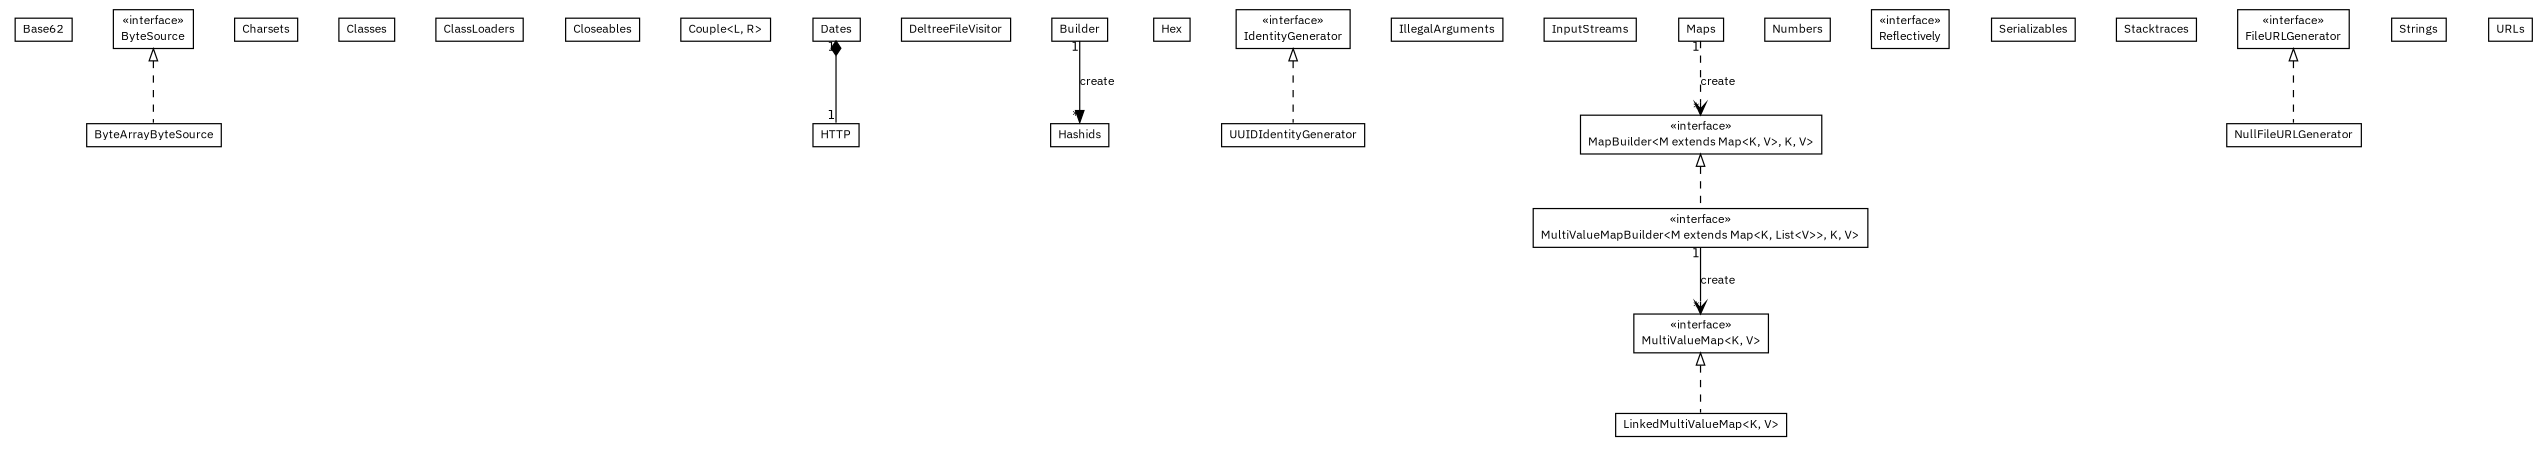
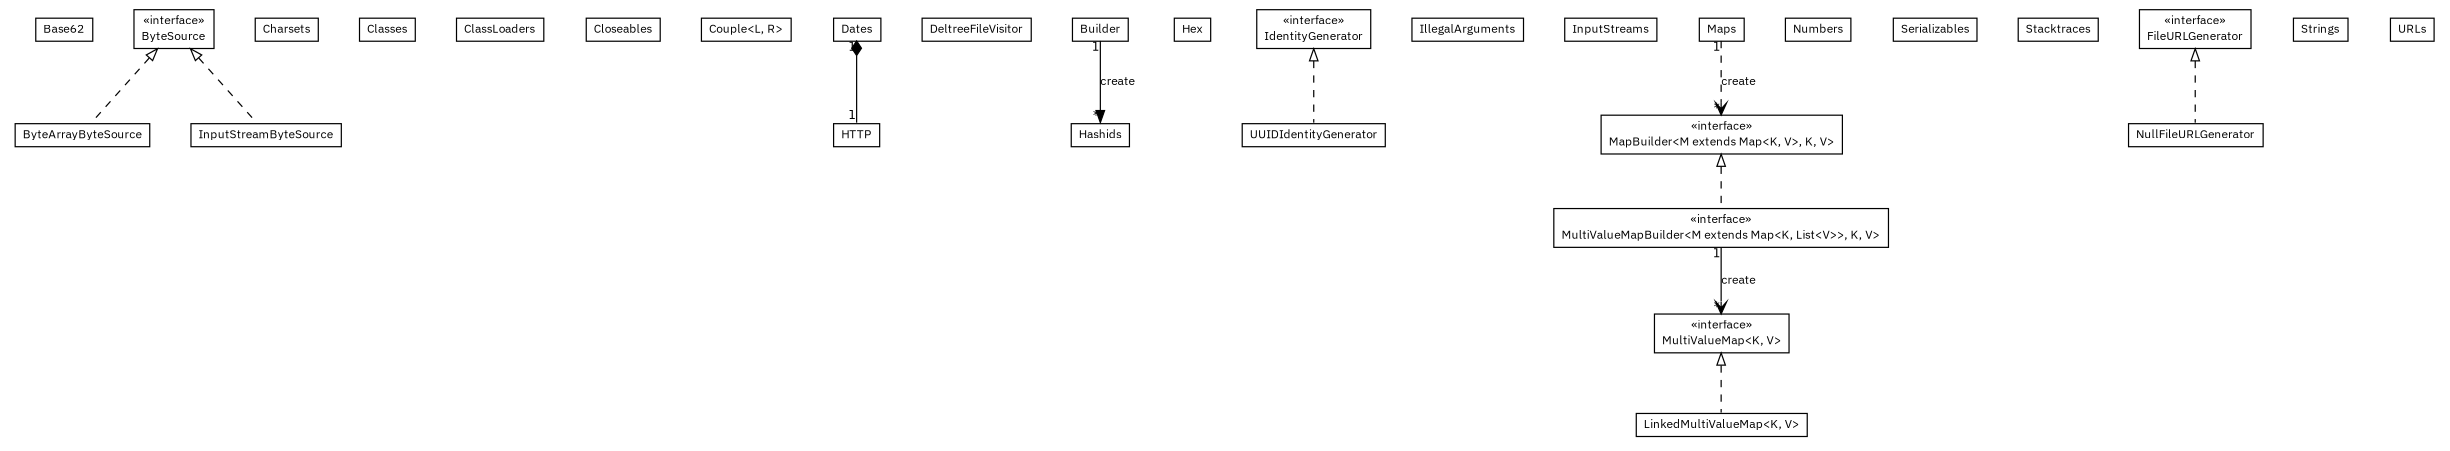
  digraph {
    fontname="IBM Plex Sans"
    nodesep=0.25
    ranksep=0.5
    node [fontcolor=black fontname="IBM Plex Sans" fontsize=10.0 shape=plaintext]
    edge [arrowtail=empty dir=back fontname="IBM Plex Sans" fontsize=10 headport=p labelfontname=Helvetica labelfontsize=10 style=dashed tailport=p]
    n1 [label=<<table title="org.qiweb.util.Base62" border="0" cellborder="1" cellspacing="0" cellpadding="2" port="p" href="./Base62.html"> 		<tr><td><table border="0" cellspacing="0" cellpadding="1"> <tr><td align="center" balign="center"> Base62 </td></tr> 		</table></td></tr> 		</table>>]
    n2 [label=<<table title="org.qiweb.util.ByteArrayByteSource" border="0" cellborder="1" cellspacing="0" cellpadding="2" port="p" href="./ByteArrayByteSource.html"> 		<tr><td><table border="0" cellspacing="0" cellpadding="1"> <tr><td align="center" balign="center"> ByteArrayByteSource </td></tr> 		</table></td></tr> 		</table>>]
    n3 [label=<<table title="org.qiweb.util.ByteSource" border="0" cellborder="1" cellspacing="0" cellpadding="2" port="p" href="./ByteSource.html"> 		<tr><td><table border="0" cellspacing="0" cellpadding="1"> <tr><td align="center" balign="center"> &#171;interface&#187; </td></tr> <tr><td align="center" balign="center"> ByteSource </td></tr> 		</table></td></tr> 		</table>>]
+   n4 [label=<<table title="org.qiweb.util.InputStreamByteSource" border="0" cellborder="1" cellspacing="0" cellpadding="2" port="p" href="./InputStreamByteSource.html"> 		<tr><td><table border="0" cellspacing="0" cellpadding="1"> <tr><td align="center" balign="center"> InputStreamByteSource </td></tr> 		</table></td></tr> 		</table>>]
    n5 [label=<<table title="org.qiweb.util.Charsets" border="0" cellborder="1" cellspacing="0" cellpadding="2" port="p" href="./Charsets.html"> 		<tr><td><table border="0" cellspacing="0" cellpadding="1"> <tr><td align="center" balign="center"> Charsets </td></tr> 		</table></td></tr> 		</table>>]
    n6 [label=<<table title="org.qiweb.util.Classes" border="0" cellborder="1" cellspacing="0" cellpadding="2" port="p" href="./Classes.html"> 		<tr><td><table border="0" cellspacing="0" cellpadding="1"> <tr><td align="center" balign="center"> Classes </td></tr> 		</table></td></tr> 		</table>>]
    n7 [label=<<table title="org.qiweb.util.ClassLoaders" border="0" cellborder="1" cellspacing="0" cellpadding="2" port="p" href="./ClassLoaders.html"> 		<tr><td><table border="0" cellspacing="0" cellpadding="1"> <tr><td align="center" balign="center"> ClassLoaders </td></tr> 		</table></td></tr> 		</table>>]
    n8 [label=<<table title="org.qiweb.util.Closeables" border="0" cellborder="1" cellspacing="0" cellpadding="2" port="p" href="./Closeables.html"> 		<tr><td><table border="0" cellspacing="0" cellpadding="1"> <tr><td align="center" balign="center"> Closeables </td></tr> 		</table></td></tr> 		</table>>]
    n9 [label=<<table title="org.qiweb.util.Couple" border="0" cellborder="1" cellspacing="0" cellpadding="2" port="p" href="./Couple.html"> 		<tr><td><table border="0" cellspacing="0" cellpadding="1"> <tr><td align="center" balign="center"> Couple&lt;L, R&gt; </td></tr> 		</table></td></tr> 		</table>>]
    n10 [label=<<table title="org.qiweb.util.Dates" border="0" cellborder="1" cellspacing="0" cellpadding="2" port="p" href="./Dates.html"> 		<tr><td><table border="0" cellspacing="0" cellpadding="1"> <tr><td align="center" balign="center"> Dates </td></tr> 		</table></td></tr> 		</table>>]
    n11 [label=<<table title="org.qiweb.util.Dates.HTTP" border="0" cellborder="1" cellspacing="0" cellpadding="2" port="p" href="./Dates.HTTP.html"> 		<tr><td><table border="0" cellspacing="0" cellpadding="1"> <tr><td align="center" balign="center"> HTTP </td></tr> 		</table></td></tr> 		</table>>]
    n12 [label=<<table title="org.qiweb.util.DeltreeFileVisitor" border="0" cellborder="1" cellspacing="0" cellpadding="2" port="p" href="./DeltreeFileVisitor.html"> 		<tr><td><table border="0" cellspacing="0" cellpadding="1"> <tr><td align="center" balign="center"> DeltreeFileVisitor </td></tr> 		</table></td></tr> 		</table>>]
    n13 [label=<<table title="org.qiweb.util.Hashids" border="0" cellborder="1" cellspacing="0" cellpadding="2" port="p" href="./Hashids.html"> 		<tr><td><table border="0" cellspacing="0" cellpadding="1"> <tr><td align="center" balign="center"> Hashids </td></tr> 		</table></td></tr> 		</table>>]
    n14 [label=<<table title="org.qiweb.util.Hashids.Builder" border="0" cellborder="1" cellspacing="0" cellpadding="2" port="p" href="./Hashids.Builder.html"> 		<tr><td><table border="0" cellspacing="0" cellpadding="1"> <tr><td align="center" balign="center"> Builder </td></tr> 		</table></td></tr> 		</table>>]
    n15 [label=<<table title="org.qiweb.util.Hex" border="0" cellborder="1" cellspacing="0" cellpadding="2" port="p" href="./Hex.html"> 		<tr><td><table border="0" cellspacing="0" cellpadding="1"> <tr><td align="center" balign="center"> Hex </td></tr> 		</table></td></tr> 		</table>>]
    n16 [label=<<table title="org.qiweb.util.IdentityGenerator" border="0" cellborder="1" cellspacing="0" cellpadding="2" port="p" href="./IdentityGenerator.html"> 		<tr><td><table border="0" cellspacing="0" cellpadding="1"> <tr><td align="center" balign="center"> &#171;interface&#187; </td></tr> <tr><td align="center" balign="center"> IdentityGenerator </td></tr> 		</table></td></tr> 		</table>>]
    n17 [label=<<table title="org.qiweb.util.UUIDIdentityGenerator" border="0" cellborder="1" cellspacing="0" cellpadding="2" port="p" href="./UUIDIdentityGenerator.html"> 		<tr><td><table border="0" cellspacing="0" cellpadding="1"> <tr><td align="center" balign="center"> UUIDIdentityGenerator </td></tr> 		</table></td></tr> 		</table>>]
    n18 [label=<<table title="org.qiweb.util.IllegalArguments" border="0" cellborder="1" cellspacing="0" cellpadding="2" port="p" href="./IllegalArguments.html"> 		<tr><td><table border="0" cellspacing="0" cellpadding="1"> <tr><td align="center" balign="center"> IllegalArguments </td></tr> 		</table></td></tr> 		</table>>]
    n19 [label=<<table title="org.qiweb.util.InputStreams" border="0" cellborder="1" cellspacing="0" cellpadding="2" port="p" href="./InputStreams.html"> 		<tr><td><table border="0" cellspacing="0" cellpadding="1"> <tr><td align="center" balign="center"> InputStreams </td></tr> 		</table></td></tr> 		</table>>]
    n20 [label=<<table title="org.qiweb.util.LinkedMultiValueMap" border="0" cellborder="1" cellspacing="0" cellpadding="2" port="p" href="./LinkedMultiValueMap.html"> 		<tr><td><table border="0" cellspacing="0" cellpadding="1"> <tr><td align="center" balign="center"> LinkedMultiValueMap&lt;K, V&gt; </td></tr> 		</table></td></tr> 		</table>>]
    n21 [label=<<table title="org.qiweb.util.Maps" border="0" cellborder="1" cellspacing="0" cellpadding="2" port="p" href="./Maps.html"> 		<tr><td><table border="0" cellspacing="0" cellpadding="1"> <tr><td align="center" balign="center"> Maps </td></tr> 		</table></td></tr> 		</table>>]
    n22 [label=<<table title="org.qiweb.util.Maps.MapBuilder" border="0" cellborder="1" cellspacing="0" cellpadding="2" port="p" href="./Maps.MapBuilder.html"> 		<tr><td><table border="0" cellspacing="0" cellpadding="1"> <tr><td align="center" balign="center"> &#171;interface&#187; </td></tr> <tr><td align="center" balign="center"> MapBuilder&lt;M extends Map&lt;K, V&gt;, K, V&gt; </td></tr> 		</table></td></tr> 		</table>>]
    n23 [label=<<table title="org.qiweb.util.Maps.MultiValueMapBuilder" border="0" cellborder="1" cellspacing="0" cellpadding="2" port="p" href="./Maps.MultiValueMapBuilder.html"> 		<tr><td><table border="0" cellspacing="0" cellpadding="1"> <tr><td align="center" balign="center"> &#171;interface&#187; </td></tr> <tr><td align="center" balign="center"> MultiValueMapBuilder&lt;M extends Map&lt;K, List&lt;V&gt;&gt;, K, V&gt; </td></tr> 		</table></td></tr> 		</table>>]
    n24 [label=<<table title="org.qiweb.util.MultiValueMap" border="0" cellborder="1" cellspacing="0" cellpadding="2" port="p" href="./MultiValueMap.html"> 		<tr><td><table border="0" cellspacing="0" cellpadding="1"> <tr><td align="center" balign="center"> &#171;interface&#187; </td></tr> <tr><td align="center" balign="center"> MultiValueMap&lt;K, V&gt; </td></tr> 		</table></td></tr> 		</table>>]
    n25 [label=<<table title="org.qiweb.util.Numbers" border="0" cellborder="1" cellspacing="0" cellpadding="2" port="p" href="./Numbers.html"> 		<tr><td><table border="0" cellspacing="0" cellpadding="1"> <tr><td align="center" balign="center"> Numbers </td></tr> 		</table></td></tr> 		</table>>]
-   n26 [label=<<table title="org.qiweb.util.Reflectively" border="0" cellborder="1" cellspacing="0" cellpadding="2" port="p" href="./Reflectively.html"> 		<tr><td><table border="0" cellspacing="0" cellpadding="1"> <tr><td align="center" balign="center"> &#171;interface&#187; </td></tr> <tr><td align="center" balign="center"> Reflectively </td></tr> 		</table></td></tr> 		</table>>]
    n27 [label=<<table title="org.qiweb.util.Serializables" border="0" cellborder="1" cellspacing="0" cellpadding="2" port="p" href="./Serializables.html"> 		<tr><td><table border="0" cellspacing="0" cellpadding="1"> <tr><td align="center" balign="center"> Serializables </td></tr> 		</table></td></tr> 		</table>>]
    n28 [label=<<table title="org.qiweb.util.Stacktraces" border="0" cellborder="1" cellspacing="0" cellpadding="2" port="p" href="./Stacktraces.html"> 		<tr><td><table border="0" cellspacing="0" cellpadding="1"> <tr><td align="center" balign="center"> Stacktraces </td></tr> 		</table></td></tr> 		</table>>]
    n29 [label=<<table title="org.qiweb.util.Stacktraces.FileURLGenerator" border="0" cellborder="1" cellspacing="0" cellpadding="2" port="p" href="./Stacktraces.FileURLGenerator.html"> 		<tr><td><table border="0" cellspacing="0" cellpadding="1"> <tr><td align="center" balign="center"> &#171;interface&#187; </td></tr> <tr><td align="center" balign="center"> FileURLGenerator </td></tr> 		</table></td></tr> 		</table>>]
    n30 [label=<<table title="org.qiweb.util.Stacktraces.NullFileURLGenerator" border="0" cellborder="1" cellspacing="0" cellpadding="2" port="p" href="./Stacktraces.NullFileURLGenerator.html"> 		<tr><td><table border="0" cellspacing="0" cellpadding="1"> <tr><td align="center" balign="center"> NullFileURLGenerator </td></tr> 		</table></td></tr> 		</table>>]
    n31 [label=<<table title="org.qiweb.util.Strings" border="0" cellborder="1" cellspacing="0" cellpadding="2" port="p" href="./Strings.html"> 		<tr><td><table border="0" cellspacing="0" cellpadding="1"> <tr><td align="center" balign="center"> Strings </td></tr> 		</table></td></tr> 		</table>>]
    n32 [label=<<table title="org.qiweb.util.URLs" border="0" cellborder="1" cellspacing="0" cellpadding="2" port="p" href="./URLs.html"> 		<tr><td><table border="0" cellspacing="0" cellpadding="1"> <tr><td align="center" balign="center"> URLs </td></tr> 		</table></td></tr> 		</table>>]
    n3 -> n2
+   n3 -> n4
    n10 -> n11 [arrowhead=none arrowtail=diamond color=black dir=both fontcolor=black fontsize=10.0 headlabel=1 taillabel=1 style=""]
    n14 -> n13 [arrowhead=normal color=black fontcolor=black fontsize=10.0 headlabel="*" label=create taillabel=1 arrowtail="" dir="" style=""]
    n16 -> n17
    n21 -> n22 [arrowhead=open color=black fontcolor=black fontsize=10.0 headlabel="*" label=create taillabel=1 arrowtail="" dir=""]
    n22 -> n23
    n23 -> n24 [arrowhead=open color=black fontcolor=black fontsize=10.0 headlabel="*" label=create taillabel=1 arrowtail="" dir="" style=""]
    n24 -> n20
    n29 -> n30
  }
